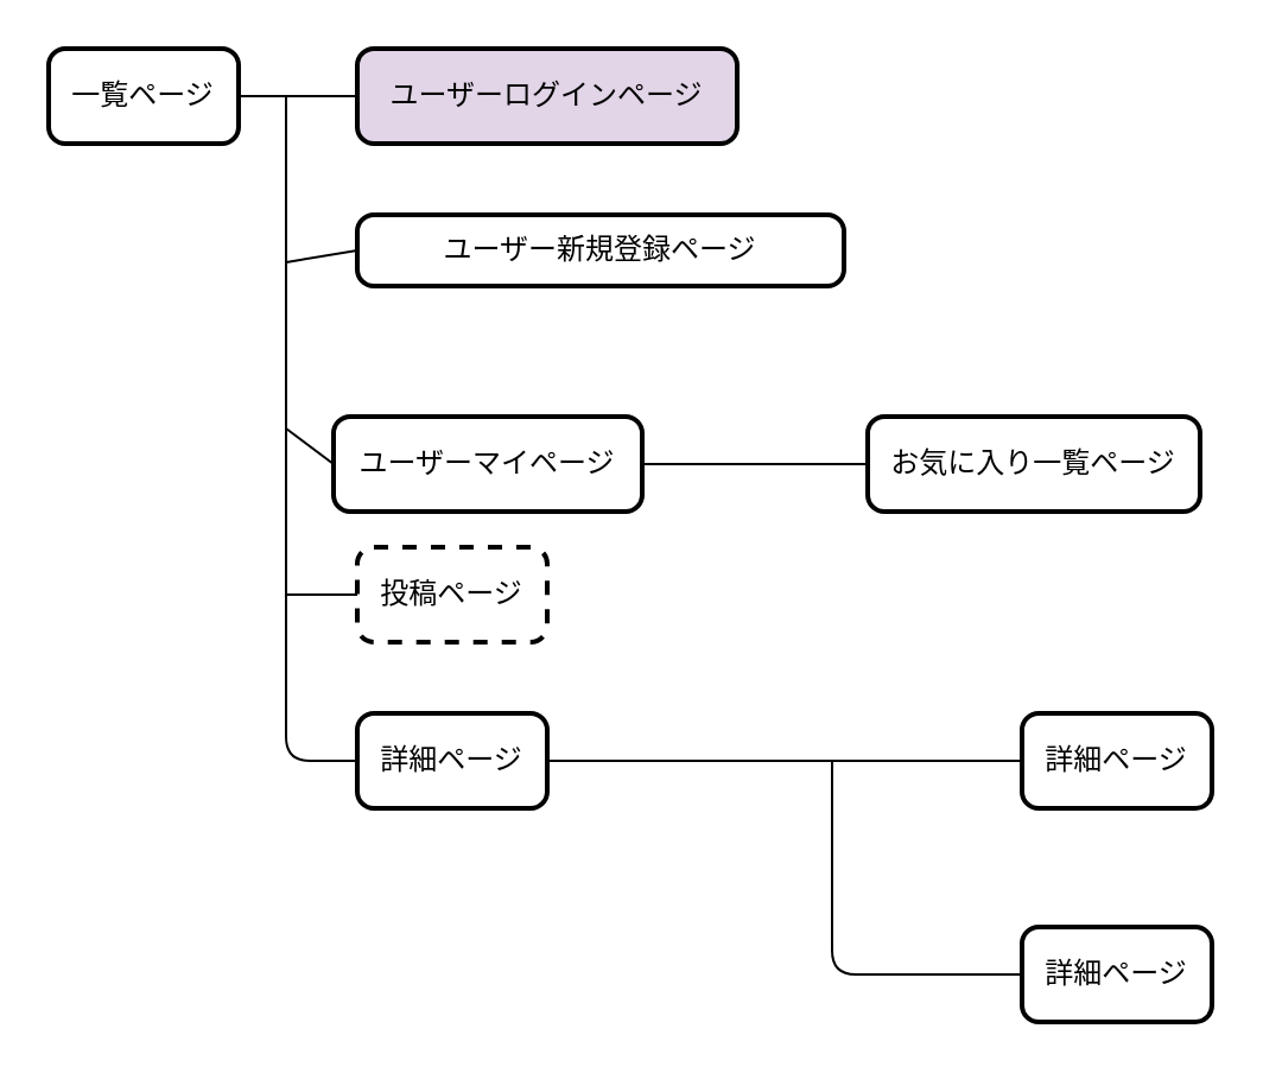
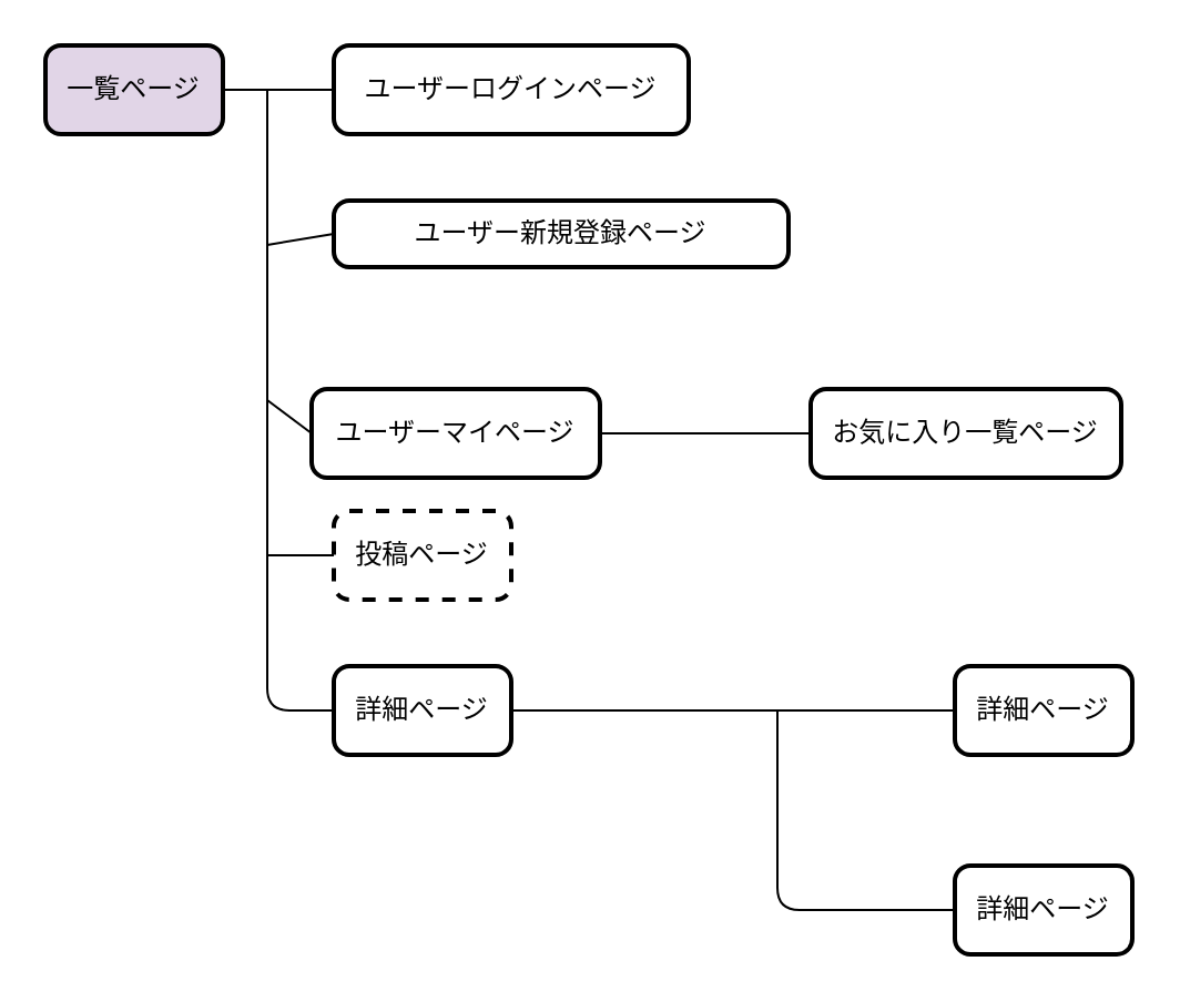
  <mxCell id="0" />
  <mxCell id="1" parent="0" />
- <mxCell id="2" value="一覧ページ" style="rounded=1;whiteSpace=wrap;html=1;absoluteArcSize=1;arcSize=14;strokeWidth=2;" vertex="1" parent="1"><mxGeometry x="20" y="20" width="80" height="40" as="geometry" /></mxCell>
+ <mxCell id="2" value="一覧ページ" style="rounded=1;whiteSpace=wrap;html=1;absoluteArcSize=1;arcSize=14;strokeWidth=2;fillColor=#e1d5e7;" vertex="1" parent="1"><mxGeometry x="20" y="20" width="80" height="40" as="geometry" /></mxCell>
  <mxCell id="3" value="投稿ページ" style="rounded=1;whiteSpace=wrap;html=1;absoluteArcSize=1;arcSize=14;strokeWidth=2;dashed=1;" vertex="1" parent="1"><mxGeometry x="150" y="230" width="80" height="40" as="geometry" /></mxCell>
  <mxCell id="4" style="rounded=0;orthogonalLoop=1;jettySize=auto;html=1;exitX=1;exitY=0.5;exitDx=0;exitDy=0;shape=link;strokeColor=none;" edge="1" parent="1" source="5" target="10"><mxGeometry relative="1" as="geometry" /></mxCell>
  <mxCell id="5" value="ユーザーマイページ" style="rounded=1;whiteSpace=wrap;html=1;absoluteArcSize=1;arcSize=14;strokeWidth=2;" vertex="1" parent="1"><mxGeometry x="140" y="175" width="130" height="40" as="geometry" /></mxCell>
  <mxCell id="6" value="ユーザー新規登録ページ" style="rounded=1;whiteSpace=wrap;html=1;absoluteArcSize=1;arcSize=14;strokeWidth=2;" vertex="1" parent="1"><mxGeometry x="150" y="90" width="205" height="30" as="geometry" /></mxCell>
  <mxCell id="7" style="edgeStyle=none;shape=link;rounded=0;orthogonalLoop=1;jettySize=auto;html=1;" edge="1" parent="1" source="8"><mxGeometry relative="1" as="geometry"><mxPoint x="160" y="40" as="targetPoint" /></mxGeometry></mxCell>
- <mxCell id="8" value="ユーザーログインページ" style="rounded=1;whiteSpace=wrap;html=1;absoluteArcSize=1;arcSize=14;strokeWidth=2;fillColor=#e1d5e7;" vertex="1" parent="1"><mxGeometry x="150" y="20" width="160" height="40" as="geometry" /></mxCell>
+ <mxCell id="8" value="ユーザーログインページ" style="rounded=1;whiteSpace=wrap;html=1;absoluteArcSize=1;arcSize=14;strokeWidth=2;" vertex="1" parent="1"><mxGeometry x="150" y="20" width="160" height="40" as="geometry" /></mxCell>
  <mxCell id="9" value="詳細ページ" style="rounded=1;whiteSpace=wrap;html=1;absoluteArcSize=1;arcSize=14;strokeWidth=2;" vertex="1" parent="1"><mxGeometry x="150" y="300" width="80" height="40" as="geometry" /></mxCell>
  <mxCell id="10" value="お気に入り一覧ページ" style="rounded=1;whiteSpace=wrap;html=1;absoluteArcSize=1;arcSize=14;strokeWidth=2;" vertex="1" parent="1"><mxGeometry x="365" y="175" width="140" height="40" as="geometry" /></mxCell>
  <mxCell id="11" value="" style="endArrow=none;html=1;rounded=1;entryX=0;entryY=0.5;entryDx=0;entryDy=0;" edge="1" parent="1" target="8"><mxGeometry width="50" height="50" relative="1" as="geometry"><mxPoint x="100" y="40" as="sourcePoint" /><mxPoint x="150" y="-10" as="targetPoint" /><Array as="points"><mxPoint x="130" y="40" /></Array></mxGeometry></mxCell>
  <mxCell id="12" value="" style="endArrow=none;html=1;rounded=1;exitX=0;exitY=0.5;exitDx=0;exitDy=0;" edge="1" parent="1" source="9"><mxGeometry width="50" height="50" relative="1" as="geometry"><mxPoint x="120" y="320" as="sourcePoint" /><mxPoint x="120" y="40" as="targetPoint" /><Array as="points"><mxPoint x="120" y="320" /><mxPoint x="120" y="270" /></Array></mxGeometry></mxCell>
  <mxCell id="13" value="" style="endArrow=none;html=1;rounded=1;entryX=0;entryY=0.5;entryDx=0;entryDy=0;" edge="1" parent="1" target="6"><mxGeometry width="50" height="50" relative="1" as="geometry"><mxPoint x="120" y="110" as="sourcePoint" /><mxPoint x="170" y="70" as="targetPoint" /></mxGeometry></mxCell>
  <mxCell id="14" value="" style="endArrow=none;html=1;rounded=1;entryX=0;entryY=0.5;entryDx=0;entryDy=0;" edge="1" parent="1" target="5"><mxGeometry width="50" height="50" relative="1" as="geometry"><mxPoint x="120" y="180" as="sourcePoint" /><mxPoint x="160" y="120" as="targetPoint" /></mxGeometry></mxCell>
  <mxCell id="15" value="" style="endArrow=none;html=1;rounded=1;entryX=0;entryY=0.5;entryDx=0;entryDy=0;" edge="1" parent="1" target="3"><mxGeometry width="50" height="50" relative="1" as="geometry"><mxPoint x="120" y="250" as="sourcePoint" /><mxPoint x="140" y="190" as="targetPoint" /><Array as="points" /></mxGeometry></mxCell>
  <mxCell id="16" value="" style="endArrow=none;html=1;rounded=1;entryX=0;entryY=0.5;entryDx=0;entryDy=0;exitX=1;exitY=0.5;exitDx=0;exitDy=0;" edge="1" parent="1" source="5" target="10"><mxGeometry width="50" height="50" relative="1" as="geometry"><mxPoint x="340" y="240" as="sourcePoint" /><mxPoint x="390" y="190" as="targetPoint" /></mxGeometry></mxCell>
  <mxCell id="17" value="詳細ページ" style="rounded=1;whiteSpace=wrap;html=1;absoluteArcSize=1;arcSize=14;strokeWidth=2;" vertex="1" parent="1"><mxGeometry x="430" y="300" width="80" height="40" as="geometry" /></mxCell>
  <mxCell id="18" value="詳細ページ" style="rounded=1;whiteSpace=wrap;html=1;absoluteArcSize=1;arcSize=14;strokeWidth=2;" vertex="1" parent="1"><mxGeometry x="430" y="390" width="80" height="40" as="geometry" /></mxCell>
  <mxCell id="19" value="" style="endArrow=none;html=1;rounded=1;exitX=1;exitY=0.5;exitDx=0;exitDy=0;entryX=0;entryY=0.5;entryDx=0;entryDy=0;" edge="1" parent="1" source="9" target="17"><mxGeometry width="50" height="50" relative="1" as="geometry"><mxPoint x="340" y="240" as="sourcePoint" /><mxPoint x="390" y="190" as="targetPoint" /></mxGeometry></mxCell>
  <mxCell id="20" value="" style="endArrow=none;html=1;rounded=1;entryX=0;entryY=0.5;entryDx=0;entryDy=0;" edge="1" parent="1" target="18"><mxGeometry width="50" height="50" relative="1" as="geometry"><mxPoint x="350" y="320" as="sourcePoint" /><mxPoint x="390" y="190" as="targetPoint" /><Array as="points"><mxPoint x="350" y="410" /></Array></mxGeometry></mxCell>
